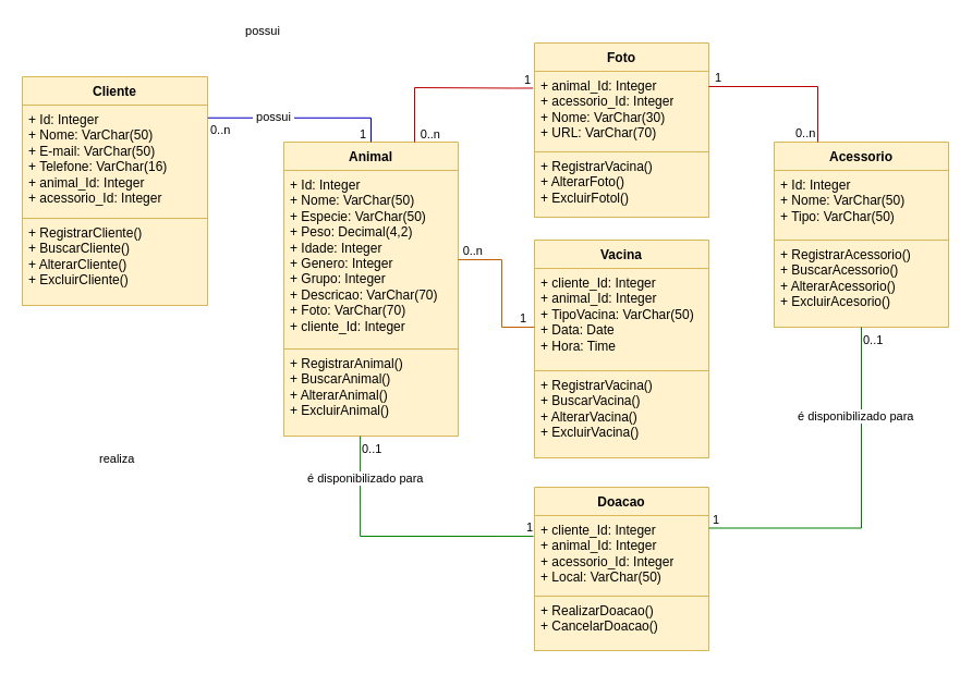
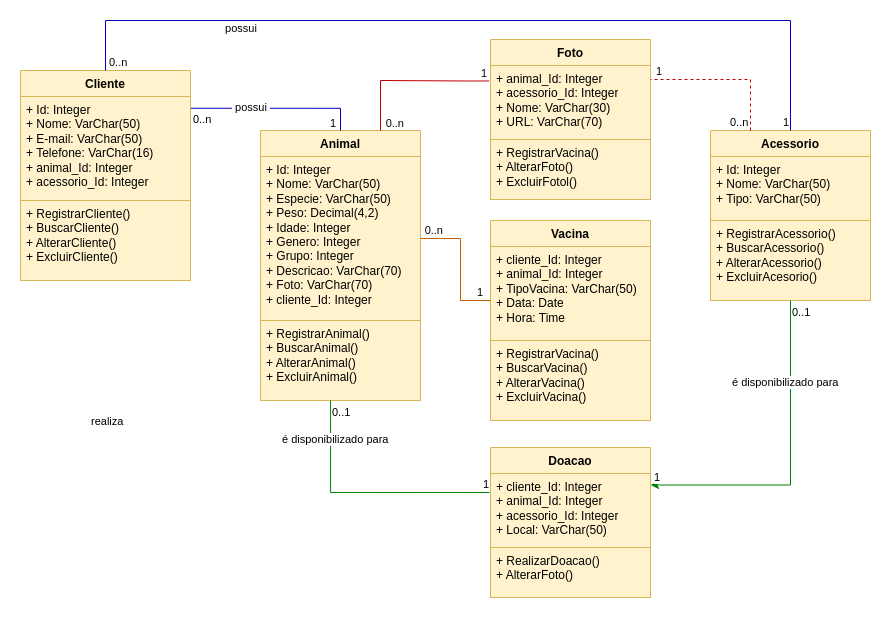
  <mxCell id="0" />
  <mxCell id="1" parent="0" />
  <mxCell id="2" value="Cliente" style="swimlane;fontStyle=1;align=center;verticalAlign=top;childLayout=stackLayout;horizontal=1;startSize=26;horizontalStack=0;resizeParent=1;resizeParentMax=0;resizeLast=0;collapsible=1;marginBottom=0;whiteSpace=wrap;html=1;fillColor=#fff2cc;strokeColor=#d6b656;" parent="1" vertex="1"><mxGeometry x="20" y="70" width="170" height="210" as="geometry" /></mxCell>
  <mxCell id="3" value="+ Id: Integer&lt;br&gt;+ Nome: VarChar(50)&lt;br&gt;+ E-mail: VarChar(50)&lt;br&gt;+ Telefone: VarChar(16)&lt;br&gt;+ animal_Id: Integer&lt;br&gt;+ acessorio_Id: Integer" style="text;strokeColor=#d6b656;fillColor=#fff2cc;align=left;verticalAlign=top;spacingLeft=4;spacingRight=4;overflow=hidden;rotatable=0;points=[[0,0.5],[1,0.5]];portConstraint=eastwest;whiteSpace=wrap;html=1;" parent="2" vertex="1"><mxGeometry y="26" width="170" height="104" as="geometry" /></mxCell>
  <mxCell id="4" value="+ RegistrarCliente()&lt;br&gt;+ BuscarCliente()&lt;br&gt;+ AlterarCliente()&lt;br&gt;+ ExcluirCliente()" style="text;strokeColor=#d6b656;fillColor=#fff2cc;align=left;verticalAlign=top;spacingLeft=4;spacingRight=4;overflow=hidden;rotatable=0;points=[[0,0.5],[1,0.5]];portConstraint=eastwest;whiteSpace=wrap;html=1;" parent="2" vertex="1"><mxGeometry y="130" width="170" height="80" as="geometry" /></mxCell>
  <mxCell id="5" value="Animal" style="swimlane;fontStyle=1;align=center;verticalAlign=top;childLayout=stackLayout;horizontal=1;startSize=26;horizontalStack=0;resizeParent=1;resizeParentMax=0;resizeLast=0;collapsible=1;marginBottom=0;whiteSpace=wrap;html=1;fillColor=#fff2cc;strokeColor=#d6b656;" parent="1" vertex="1"><mxGeometry x="260" y="130" width="160" height="270" as="geometry" /></mxCell>
  <mxCell id="6" value="+ Id: Integer&lt;br&gt;+ Nome: VarChar(50)&lt;br&gt;+ Especie: VarChar(50)&lt;br&gt;+ Peso: Decimal(4,2)&lt;br style=&quot;border-color: var(--border-color);&quot;&gt;+ Idade: Integer&lt;br style=&quot;border-color: var(--border-color);&quot;&gt;+ Genero: Integer&lt;br style=&quot;border-color: var(--border-color);&quot;&gt;+ Grupo: Integer&lt;br style=&quot;border-color: var(--border-color);&quot;&gt;+ Descricao: VarChar(70)&lt;br&gt;+ Foto: VarChar(70)&lt;br&gt;+ cliente_Id: Integer" style="text;strokeColor=#d6b656;fillColor=#fff2cc;align=left;verticalAlign=top;spacingLeft=4;spacingRight=4;overflow=hidden;rotatable=0;points=[[0,0.5],[1,0.5]];portConstraint=eastwest;whiteSpace=wrap;html=1;" parent="5" vertex="1"><mxGeometry y="26" width="160" height="164" as="geometry" /></mxCell>
  <mxCell id="7" value="+ RegistrarAnimal()&lt;br style=&quot;border-color: var(--border-color);&quot;&gt;+ BuscarAnimal()&lt;br style=&quot;border-color: var(--border-color);&quot;&gt;+ AlterarAnimal()&lt;br style=&quot;border-color: var(--border-color);&quot;&gt;+ ExcluirAnimal()" style="text;strokeColor=#d6b656;fillColor=#fff2cc;align=left;verticalAlign=top;spacingLeft=4;spacingRight=4;overflow=hidden;rotatable=0;points=[[0,0.5],[1,0.5]];portConstraint=eastwest;whiteSpace=wrap;html=1;" parent="5" vertex="1"><mxGeometry y="190" width="160" height="80" as="geometry" /></mxCell>
  <mxCell id="8" value="Acessorio" style="swimlane;fontStyle=1;align=center;verticalAlign=top;childLayout=stackLayout;horizontal=1;startSize=26;horizontalStack=0;resizeParent=1;resizeParentMax=0;resizeLast=0;collapsible=1;marginBottom=0;whiteSpace=wrap;html=1;fillColor=#fff2cc;strokeColor=#d6b656;" parent="1" vertex="1"><mxGeometry x="710" y="130" width="160" height="170" as="geometry" /></mxCell>
  <mxCell id="9" value="+ Id: Integer&lt;br&gt;+ Nome: VarChar(50)&lt;br&gt;+ Tipo: VarChar(50)" style="text;strokeColor=#d6b656;fillColor=#fff2cc;align=left;verticalAlign=top;spacingLeft=4;spacingRight=4;overflow=hidden;rotatable=0;points=[[0,0.5],[1,0.5]];portConstraint=eastwest;whiteSpace=wrap;html=1;" parent="8" vertex="1"><mxGeometry y="26" width="160" height="64" as="geometry" /></mxCell>
  <mxCell id="10" value="+ RegistrarAcessorio()&lt;br style=&quot;border-color: var(--border-color);&quot;&gt;+ BuscarAcessorio()&lt;br style=&quot;border-color: var(--border-color);&quot;&gt;+ AlterarAcessorio()&lt;br style=&quot;border-color: var(--border-color);&quot;&gt;+ ExcluirAcesorio()" style="text;strokeColor=#d6b656;fillColor=#fff2cc;align=left;verticalAlign=top;spacingLeft=4;spacingRight=4;overflow=hidden;rotatable=0;points=[[0,0.5],[1,0.5]];portConstraint=eastwest;whiteSpace=wrap;html=1;" parent="8" vertex="1"><mxGeometry y="90" width="160" height="80" as="geometry" /></mxCell>
  <mxCell id="11" value="Doacao" style="swimlane;fontStyle=1;align=center;verticalAlign=top;childLayout=stackLayout;horizontal=1;startSize=26;horizontalStack=0;resizeParent=1;resizeParentMax=0;resizeLast=0;collapsible=1;marginBottom=0;whiteSpace=wrap;html=1;fillColor=#fff2cc;strokeColor=#d6b656;" parent="1" vertex="1"><mxGeometry x="490" y="447" width="160" height="150" as="geometry" /></mxCell>
  <mxCell id="12" value="+ cliente_Id: Integer&lt;br&gt;+ animal_Id: Integer&lt;br&gt;+ acessorio_Id: Integer&lt;br&gt;+ Local: VarChar(50)" style="text;strokeColor=#d6b656;fillColor=#fff2cc;align=left;verticalAlign=top;spacingLeft=4;spacingRight=4;overflow=hidden;rotatable=0;points=[[0,0.5],[1,0.5]];portConstraint=eastwest;whiteSpace=wrap;html=1;" parent="11" vertex="1"><mxGeometry y="26" width="160" height="74" as="geometry" /></mxCell>
- <mxCell id="13" value="+ RealizarDoacao()&lt;br&gt;+ CancelarDoacao()" style="text;strokeColor=#d6b656;fillColor=#fff2cc;align=left;verticalAlign=top;spacingLeft=4;spacingRight=4;overflow=hidden;rotatable=0;points=[[0,0.5],[1,0.5]];portConstraint=eastwest;whiteSpace=wrap;html=1;" parent="11" vertex="1"><mxGeometry y="100" width="160" height="50" as="geometry" /></mxCell>
+ <mxCell id="13" value="+ RealizarDoacao()&lt;br&gt;+ AlterarFoto()" style="text;strokeColor=#d6b656;fillColor=#fff2cc;align=left;verticalAlign=top;spacingLeft=4;spacingRight=4;overflow=hidden;rotatable=0;points=[[0,0.5],[1,0.5]];portConstraint=eastwest;whiteSpace=wrap;html=1;" parent="11" vertex="1"><mxGeometry y="100" width="160" height="50" as="geometry" /></mxCell>
  <mxCell id="14" value="" style="endArrow=none;html=1;edgeStyle=orthogonalEdgeStyle;rounded=0;strokeColor=#0000C0;entryX=0.5;entryY=0;entryDx=0;entryDy=0;exitX=1.002;exitY=0.113;exitDx=0;exitDy=0;exitPerimeter=0;" parent="1" source="3" target="5" edge="1"><mxGeometry relative="1" as="geometry"><mxPoint x="205" y="98" as="sourcePoint" /><mxPoint x="360" y="98" as="targetPoint" /><Array as="points"><mxPoint x="340" y="108" /></Array></mxGeometry></mxCell>
  <mxCell id="15" value="0..n" style="edgeLabel;resizable=0;html=1;align=left;verticalAlign=bottom;" parent="14" connectable="0" vertex="1"><mxGeometry x="-1" relative="1" as="geometry"><mxPoint x="1" y="19" as="offset" /></mxGeometry></mxCell>
  <mxCell id="16" value="1" style="edgeLabel;resizable=0;html=1;align=right;verticalAlign=bottom;" parent="14" connectable="0" vertex="1"><mxGeometry x="1" relative="1" as="geometry"><mxPoint x="-4" y="1" as="offset" /></mxGeometry></mxCell>
  <mxCell id="17" value="&amp;nbsp;possui&amp;nbsp;" style="edgeLabel;resizable=0;html=1;align=left;verticalAlign=bottom;" parent="1" connectable="0" vertex="1"><mxGeometry x="230" y="115" as="geometry" /></mxCell>
+ <mxCell id="18" value="" style="endArrow=none;html=1;edgeStyle=orthogonalEdgeStyle;rounded=0;strokeColor=#0000C0;entryX=0.5;entryY=0;entryDx=0;entryDy=0;exitX=0.5;exitY=0;exitDx=0;exitDy=0;" parent="1" target="8" edge="1" source="2"><mxGeometry relative="1" as="geometry"><mxPoint x="190" y="30" as="sourcePoint" /><mxPoint x="660" y="30" as="targetPoint" /><Array as="points"><mxPoint x="105" y="20" /><mxPoint x="790" y="20" /></Array></mxGeometry></mxCell>
+ <mxCell id="19" value="0..n" style="edgeLabel;resizable=0;html=1;align=left;verticalAlign=bottom;" parent="18" connectable="0" vertex="1"><mxGeometry x="-1" relative="1" as="geometry"><mxPoint x="2" as="offset" /></mxGeometry></mxCell>
+ <mxCell id="20" value="1" style="edgeLabel;resizable=0;html=1;align=right;verticalAlign=bottom;" parent="18" connectable="0" vertex="1"><mxGeometry x="1" relative="1" as="geometry"><mxPoint x="-1" as="offset" /></mxGeometry></mxCell>
  <mxCell id="21" value="&amp;nbsp;possui&amp;nbsp;" style="edgeLabel;resizable=0;html=1;align=left;verticalAlign=bottom;" parent="1" connectable="0" vertex="1"><mxGeometry x="220" y="36" as="geometry" /></mxCell>
  <mxCell id="22" value="" style="endArrow=none;html=1;edgeStyle=orthogonalEdgeStyle;rounded=0;exitX=0.438;exitY=1;exitDx=0;exitDy=0;exitPerimeter=0;strokeColor=#008000;entryX=-0.006;entryY=0.257;entryDx=0;entryDy=0;entryPerimeter=0;" parent="1" source="7" target="12" edge="1"><mxGeometry relative="1" as="geometry"><mxPoint x="300" y="380" as="sourcePoint" /><mxPoint x="460" y="510" as="targetPoint" /><Array as="points"><mxPoint x="330" y="492" /></Array></mxGeometry></mxCell>
  <mxCell id="23" value="0..1" style="edgeLabel;resizable=0;html=1;align=left;verticalAlign=bottom;" parent="22" connectable="0" vertex="1"><mxGeometry x="-1" relative="1" as="geometry"><mxPoint y="20" as="offset" /></mxGeometry></mxCell>
  <mxCell id="24" value="1" style="edgeLabel;resizable=0;html=1;align=right;verticalAlign=bottom;" parent="22" connectable="0" vertex="1"><mxGeometry x="1" relative="1" as="geometry" /></mxCell>
  <mxCell id="25" value="é disponibilizado para" style="edgeLabel;resizable=0;html=1;align=left;verticalAlign=bottom;" parent="1" connectable="0" vertex="1"><mxGeometry x="280" y="447" as="geometry" /></mxCell>
  <mxCell id="26" value="realiza" style="edgeLabel;resizable=0;html=1;align=left;verticalAlign=bottom;" parent="1" connectable="0" vertex="1"><mxGeometry x="89" y="429" as="geometry" /></mxCell>
- <mxCell id="27" value="" style="endArrow=none;html=1;edgeStyle=orthogonalEdgeStyle;rounded=0;exitX=0.5;exitY=1;exitDx=0;exitDy=0;strokeColor=#008000;entryX=1;entryY=0.25;entryDx=0;entryDy=0;" parent="1" source="8" target="11" edge="1"><mxGeometry relative="1" as="geometry"><mxPoint x="760" y="280" as="sourcePoint" /><mxPoint x="730" y="310" as="targetPoint" /></mxGeometry></mxCell>
+ <mxCell id="27" value="" style="endArrow=classic;html=1;edgeStyle=orthogonalEdgeStyle;rounded=0;exitX=0.5;exitY=1;exitDx=0;exitDy=0;strokeColor=#008000;entryX=1;entryY=0.25;entryDx=0;entryDy=0;" parent="1" source="8" target="11" edge="1"><mxGeometry relative="1" as="geometry"><mxPoint x="760" y="280" as="sourcePoint" /><mxPoint x="730" y="310" as="targetPoint" /></mxGeometry></mxCell>
  <mxCell id="28" value="0..1" style="edgeLabel;resizable=0;html=1;align=left;verticalAlign=bottom;" parent="27" connectable="0" vertex="1"><mxGeometry x="-1" relative="1" as="geometry"><mxPoint y="20" as="offset" /></mxGeometry></mxCell>
  <mxCell id="29" value="1" style="edgeLabel;resizable=0;html=1;align=right;verticalAlign=bottom;" parent="27" connectable="0" vertex="1"><mxGeometry x="1" relative="1" as="geometry"><mxPoint x="10" as="offset" /></mxGeometry></mxCell>
  <mxCell id="30" value="é disponibilizado para" style="edgeLabel;resizable=0;html=1;align=left;verticalAlign=bottom;" parent="1" connectable="0" vertex="1"><mxGeometry x="730" y="390" as="geometry" /></mxCell>
  <mxCell id="31" value="" style="endArrow=none;html=1;edgeStyle=orthogonalEdgeStyle;rounded=0;strokeColor=#C00000;entryX=0.75;entryY=0;entryDx=0;entryDy=0;exitX=-0.008;exitY=0.209;exitDx=0;exitDy=0;exitPerimeter=0;" parent="1" target="5" edge="1" source="38"><mxGeometry relative="1" as="geometry"><mxPoint x="470" y="70" as="sourcePoint" /><mxPoint x="400" y="90" as="targetPoint" /><Array as="points"><mxPoint x="470" y="81" /><mxPoint x="380" y="80" /></Array></mxGeometry></mxCell>
  <mxCell id="32" value="1" style="edgeLabel;resizable=0;html=1;align=left;verticalAlign=bottom;" parent="31" connectable="0" vertex="1"><mxGeometry x="-1" relative="1" as="geometry"><mxPoint x="-10" y="1" as="offset" /></mxGeometry></mxCell>
  <mxCell id="33" value="0..n" style="edgeLabel;resizable=0;html=1;align=right;verticalAlign=bottom;" parent="31" connectable="0" vertex="1"><mxGeometry x="1" relative="1" as="geometry"><mxPoint x="24" y="1" as="offset" /></mxGeometry></mxCell>
  <mxCell id="34" value="Vacina" style="swimlane;fontStyle=1;align=center;verticalAlign=top;childLayout=stackLayout;horizontal=1;startSize=26;horizontalStack=0;resizeParent=1;resizeParentMax=0;resizeLast=0;collapsible=1;marginBottom=0;whiteSpace=wrap;html=1;fillColor=#fff2cc;strokeColor=#d6b656;" vertex="1" parent="1"><mxGeometry x="490" y="220" width="160" height="200" as="geometry" /></mxCell>
  <mxCell id="35" value="+ cliente_Id: Integer&lt;br&gt;+ animal_Id: Integer&lt;br&gt;+ TipoVacina: VarChar(50)&lt;br&gt;+ Data: Date&lt;br style=&quot;border-color: var(--border-color);&quot;&gt;+ Hora: Time" style="text;strokeColor=#d6b656;fillColor=#fff2cc;align=left;verticalAlign=top;spacingLeft=4;spacingRight=4;overflow=hidden;rotatable=0;points=[[0,0.5],[1,0.5]];portConstraint=eastwest;whiteSpace=wrap;html=1;" vertex="1" parent="34"><mxGeometry y="26" width="160" height="94" as="geometry" /></mxCell>
  <mxCell id="36" value="+ RegistrarVacina()&lt;br&gt;+ BuscarVacina()&lt;br&gt;+ AlterarVacina()&lt;br&gt;+ ExcluirVacina()" style="text;strokeColor=#d6b656;fillColor=#fff2cc;align=left;verticalAlign=top;spacingLeft=4;spacingRight=4;overflow=hidden;rotatable=0;points=[[0,0.5],[1,0.5]];portConstraint=eastwest;whiteSpace=wrap;html=1;" vertex="1" parent="34"><mxGeometry y="120" width="160" height="80" as="geometry" /></mxCell>
  <mxCell id="37" value="Foto" style="swimlane;fontStyle=1;align=center;verticalAlign=top;childLayout=stackLayout;horizontal=1;startSize=26;horizontalStack=0;resizeParent=1;resizeParentMax=0;resizeLast=0;collapsible=1;marginBottom=0;whiteSpace=wrap;html=1;fillColor=#fff2cc;strokeColor=#d6b656;" vertex="1" parent="1"><mxGeometry x="490" y="39" width="160" height="160" as="geometry" /></mxCell>
  <mxCell id="38" value="+ animal_Id: Integer&lt;br&gt;+ acessorio_Id: Integer&lt;br&gt;+ Nome: VarChar(30)&lt;br&gt;+ URL: VarChar(70)" style="text;strokeColor=#d6b656;fillColor=#fff2cc;align=left;verticalAlign=top;spacingLeft=4;spacingRight=4;overflow=hidden;rotatable=0;points=[[0,0.5],[1,0.5]];portConstraint=eastwest;whiteSpace=wrap;html=1;" vertex="1" parent="37"><mxGeometry y="26" width="160" height="74" as="geometry" /></mxCell>
  <mxCell id="39" value="+ RegistrarVacina()&lt;br style=&quot;border-color: var(--border-color);&quot;&gt;+ AlterarFoto()&lt;br style=&quot;border-color: var(--border-color);&quot;&gt;+ ExcluirFotol()" style="text;strokeColor=#d6b656;fillColor=#fff2cc;align=left;verticalAlign=top;spacingLeft=4;spacingRight=4;overflow=hidden;rotatable=0;points=[[0,0.5],[1,0.5]];portConstraint=eastwest;whiteSpace=wrap;html=1;" vertex="1" parent="37"><mxGeometry y="100" width="160" height="60" as="geometry" /></mxCell>
- <mxCell id="40" value="" style="endArrow=none;html=1;edgeStyle=orthogonalEdgeStyle;rounded=0;strokeColor=#C00000;exitX=0.25;exitY=0;exitDx=0;exitDy=0;entryX=1;entryY=0.25;entryDx=0;entryDy=0;" edge="1" parent="1" source="8" target="37"><mxGeometry relative="1" as="geometry"><mxPoint x="908" y="78" as="sourcePoint" /><mxPoint x="840" y="78" as="targetPoint" /><Array as="points"><mxPoint x="750" y="79" /></Array></mxGeometry></mxCell>
+ <mxCell id="40" value="" style="endArrow=none;html=1;edgeStyle=orthogonalEdgeStyle;rounded=0;strokeColor=#C00000;exitX=0.25;exitY=0;exitDx=0;exitDy=0;entryX=1;entryY=0.25;entryDx=0;entryDy=0;dashed=1;" edge="1" parent="1" source="8" target="37"><mxGeometry relative="1" as="geometry"><mxPoint x="908" y="78" as="sourcePoint" /><mxPoint x="840" y="78" as="targetPoint" /><Array as="points"><mxPoint x="750" y="79" /></Array></mxGeometry></mxCell>
  <mxCell id="41" value="0..n" style="edgeLabel;resizable=0;html=1;align=left;verticalAlign=bottom;" connectable="0" vertex="1" parent="40"><mxGeometry x="-1" relative="1" as="geometry"><mxPoint x="-22" as="offset" /></mxGeometry></mxCell>
  <mxCell id="42" value="1" style="edgeLabel;resizable=0;html=1;align=right;verticalAlign=bottom;" connectable="0" vertex="1" parent="40"><mxGeometry x="1" relative="1" as="geometry"><mxPoint x="12" as="offset" /></mxGeometry></mxCell>
  <mxCell id="43" value="" style="endArrow=none;html=1;edgeStyle=orthogonalEdgeStyle;rounded=0;strokeColor=#C06000;entryX=1;entryY=0.5;entryDx=0;entryDy=0;" edge="1" parent="1" target="6"><mxGeometry relative="1" as="geometry"><mxPoint x="490" y="300" as="sourcePoint" /><mxPoint x="140" y="360" as="targetPoint" /><Array as="points"><mxPoint x="460" y="300" /><mxPoint x="460" y="238" /></Array></mxGeometry></mxCell>
  <mxCell id="44" value="1" style="edgeLabel;resizable=0;html=1;align=left;verticalAlign=bottom;" connectable="0" vertex="1" parent="43"><mxGeometry x="-1" relative="1" as="geometry"><mxPoint x="-15" as="offset" /></mxGeometry></mxCell>
  <mxCell id="45" value="0..n" style="edgeLabel;resizable=0;html=1;align=right;verticalAlign=bottom;" connectable="0" vertex="1" parent="43"><mxGeometry x="1" relative="1" as="geometry"><mxPoint x="23" as="offset" /></mxGeometry></mxCell>
